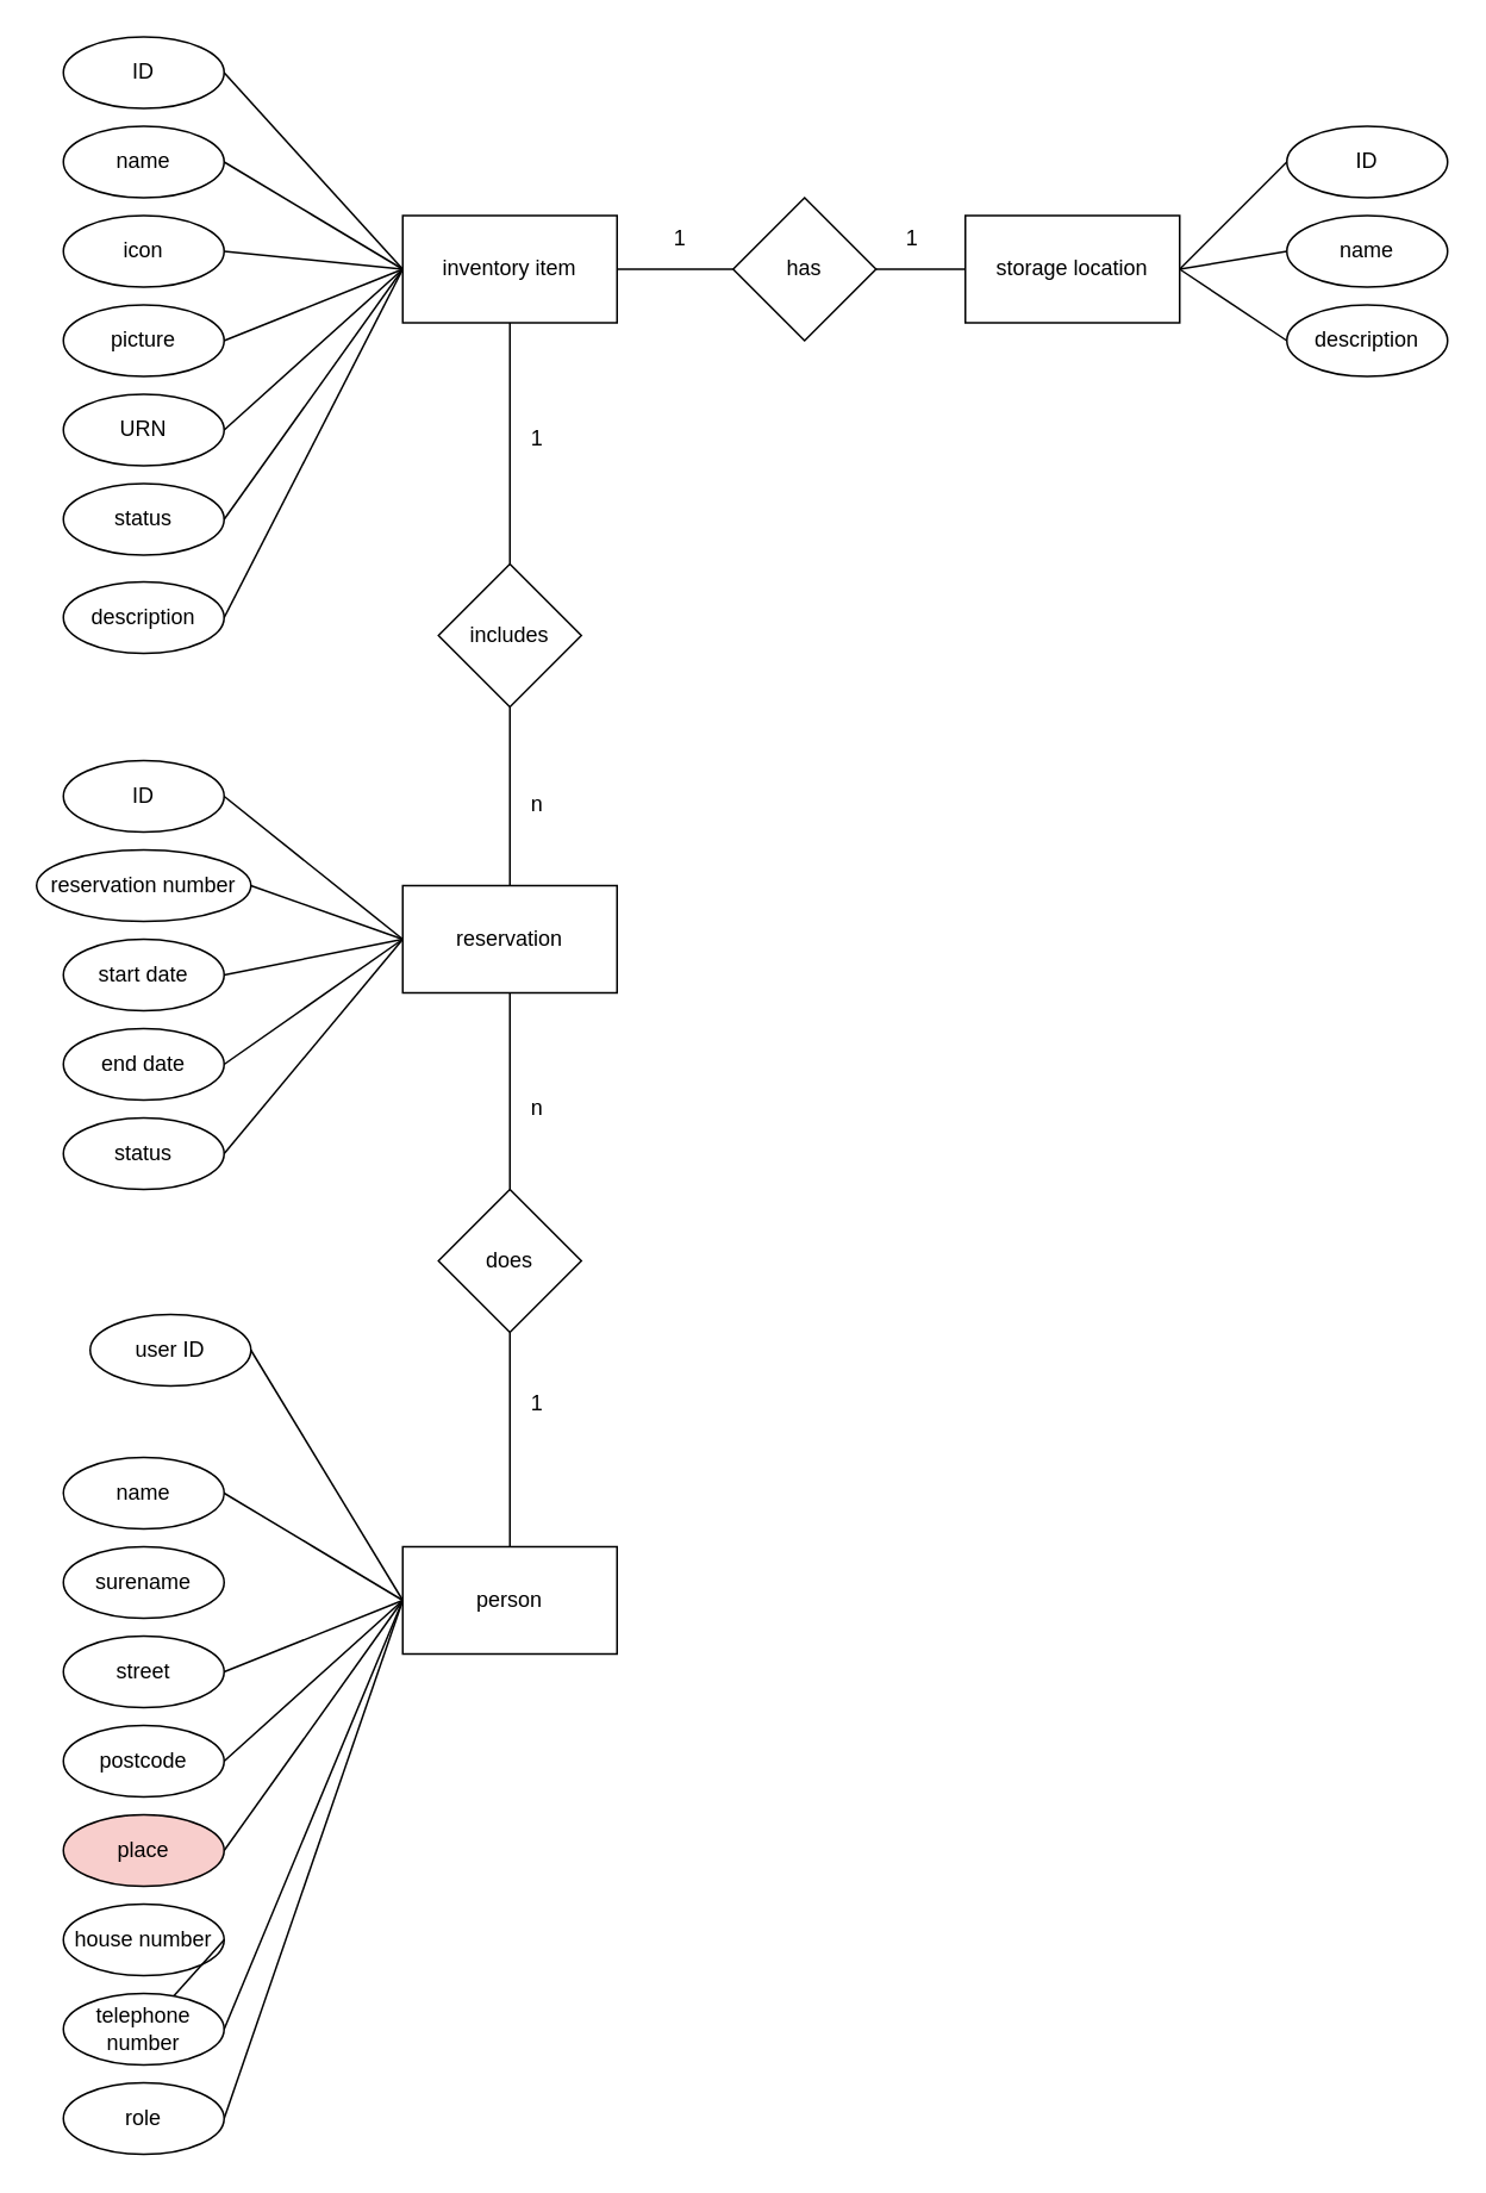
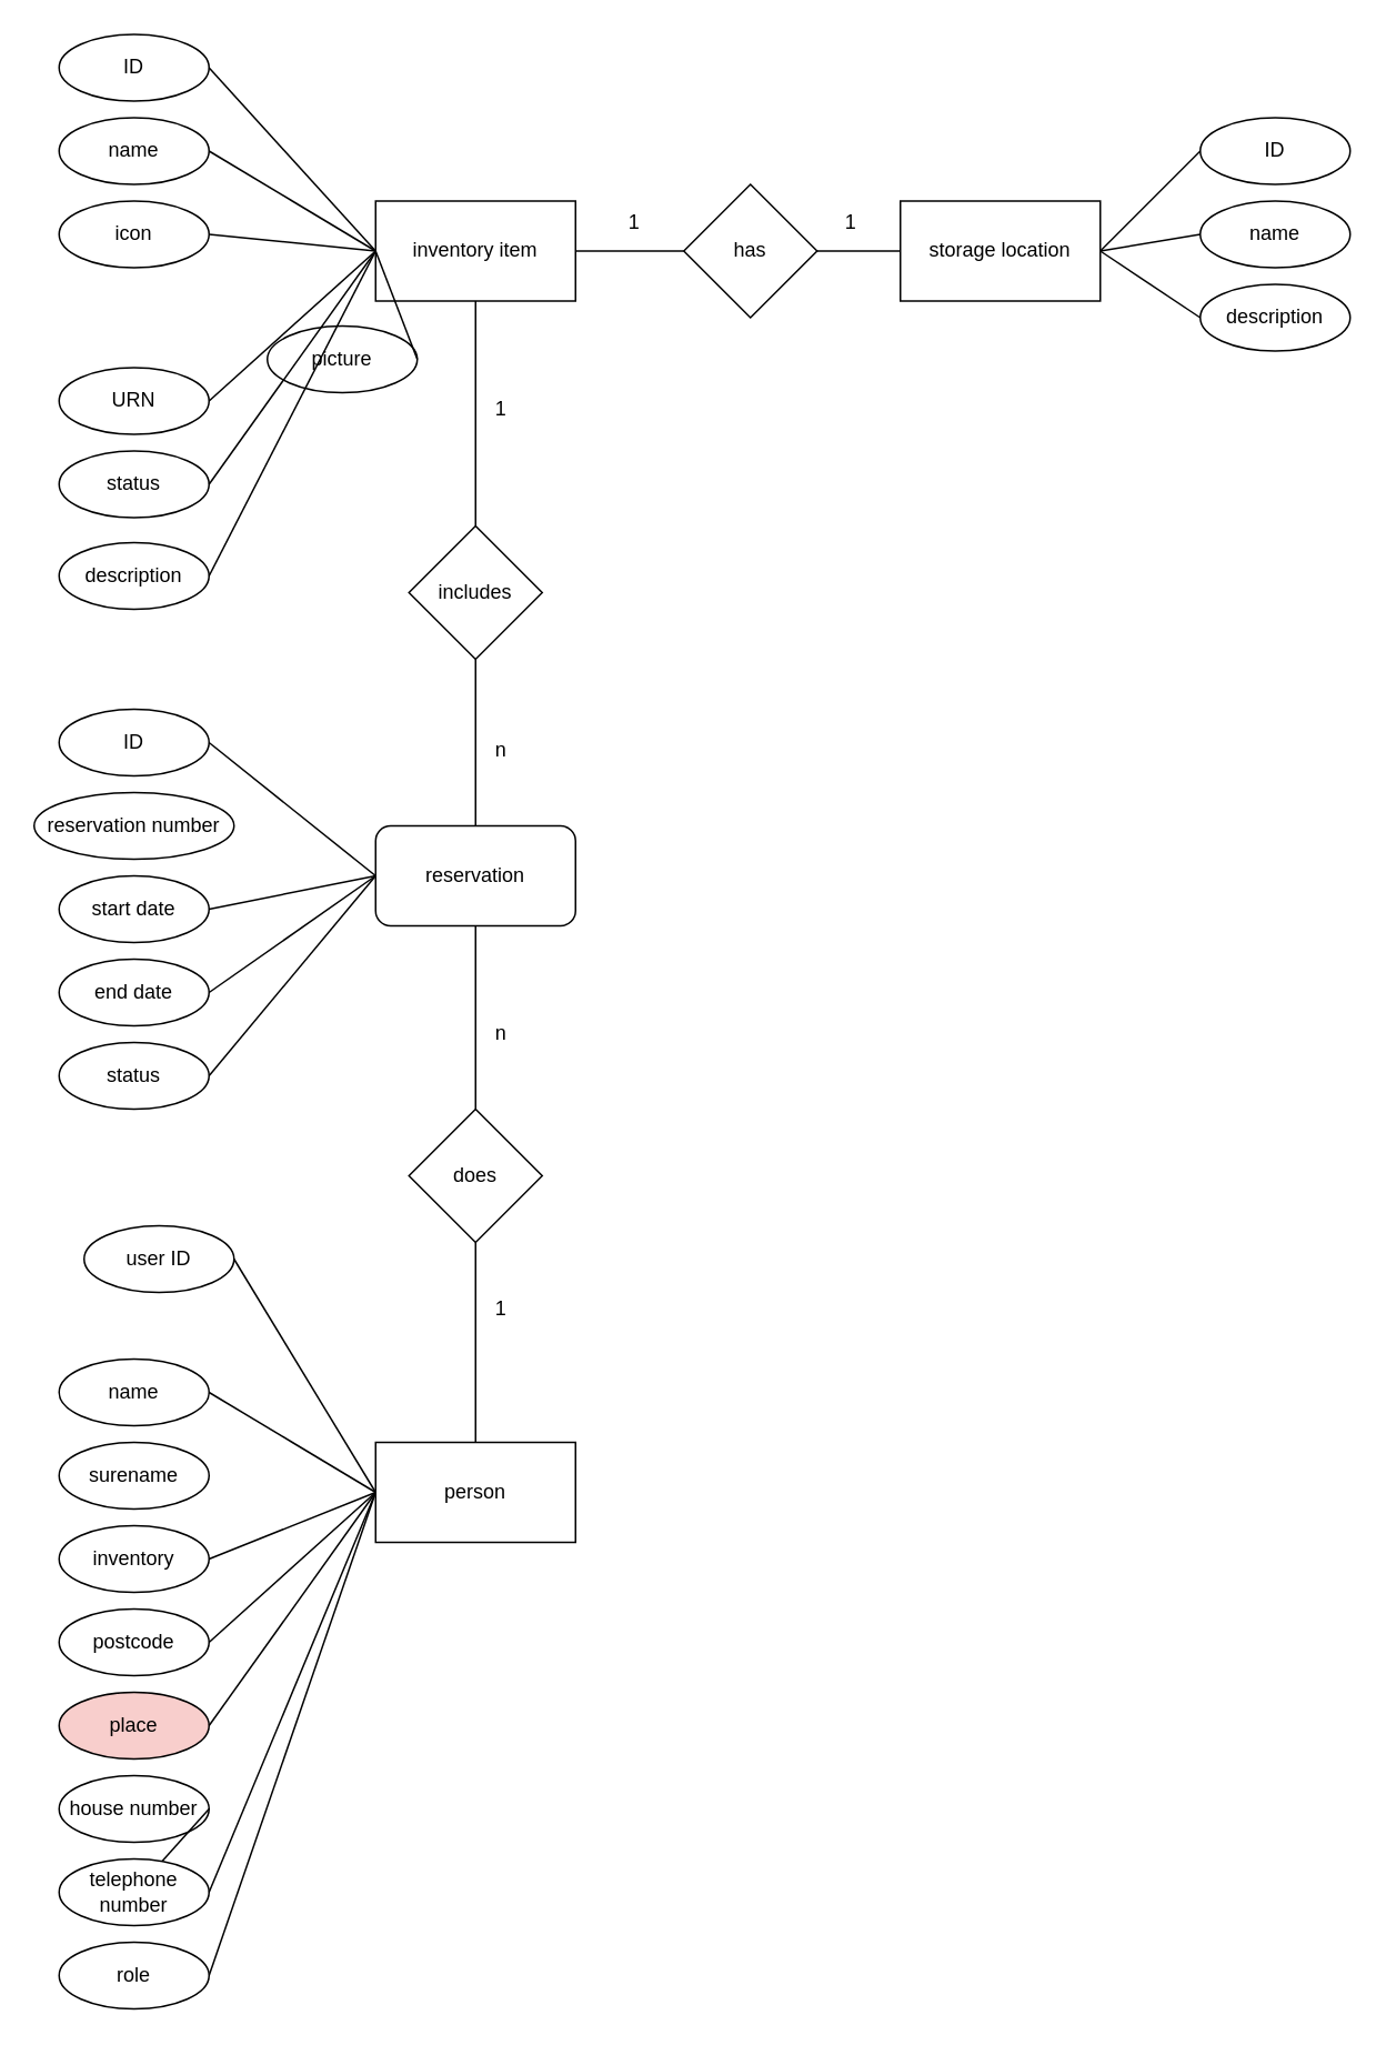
  <mxCell id="0" />
  <mxCell id="1" parent="0" />
  <mxCell id="2" value="inventory item" style="rounded=0;whiteSpace=wrap;html=1;" parent="1" vertex="1"><mxGeometry x="225" y="120" width="120" height="60" as="geometry" /></mxCell>
  <mxCell id="3" value="ID" style="ellipse;whiteSpace=wrap;html=1;" parent="1" vertex="1"><mxGeometry x="35" y="20" width="90" height="40" as="geometry" /></mxCell>
  <mxCell id="4" value="name" style="ellipse;whiteSpace=wrap;html=1;" parent="1" vertex="1"><mxGeometry x="35" y="70" width="90" height="40" as="geometry" /></mxCell>
  <mxCell id="5" value="icon" style="ellipse;whiteSpace=wrap;html=1;" parent="1" vertex="1"><mxGeometry x="35" y="120" width="90" height="40" as="geometry" /></mxCell>
- <mxCell id="6" value="picture" style="ellipse;whiteSpace=wrap;html=1;" parent="1" vertex="1"><mxGeometry x="35" y="170" width="90" height="40" as="geometry" /></mxCell>
+ <mxCell id="6" value="picture" style="ellipse;whiteSpace=wrap;html=1;" parent="1" vertex="1"><mxGeometry x="160" y="195" width="90" height="40" as="geometry" /></mxCell>
  <mxCell id="7" value="URN" style="ellipse;whiteSpace=wrap;html=1;" parent="1" vertex="1"><mxGeometry x="35" y="220" width="90" height="40" as="geometry" /></mxCell>
  <mxCell id="8" value="status" style="ellipse;whiteSpace=wrap;html=1;" parent="1" vertex="1"><mxGeometry x="35" y="270" width="90" height="40" as="geometry" /></mxCell>
  <mxCell id="9" value="" style="endArrow=none;html=1;rounded=0;exitX=1;exitY=0.5;exitDx=0;exitDy=0;entryX=0;entryY=0.5;entryDx=0;entryDy=0;" parent="1" source="3" target="2" edge="1"><mxGeometry width="50" height="50" relative="1" as="geometry"><mxPoint x="285" y="260" as="sourcePoint" /><mxPoint x="335" y="210" as="targetPoint" /></mxGeometry></mxCell>
  <mxCell id="10" value="" style="endArrow=none;html=1;rounded=0;exitX=1;exitY=0.5;exitDx=0;exitDy=0;entryX=0;entryY=0.5;entryDx=0;entryDy=0;" parent="1" source="4" target="2" edge="1"><mxGeometry width="50" height="50" relative="1" as="geometry"><mxPoint x="285" y="260" as="sourcePoint" /><mxPoint x="225" y="150" as="targetPoint" /><Array as="points"><mxPoint x="175" y="120" /></Array></mxGeometry></mxCell>
  <mxCell id="11" value="" style="endArrow=none;html=1;rounded=0;entryX=1;entryY=0.5;entryDx=0;entryDy=0;exitX=0;exitY=0.5;exitDx=0;exitDy=0;" parent="1" source="2" target="5" edge="1"><mxGeometry width="50" height="50" relative="1" as="geometry"><mxPoint x="275" y="340" as="sourcePoint" /><mxPoint x="325" y="290" as="targetPoint" /></mxGeometry></mxCell>
  <mxCell id="12" value="" style="endArrow=none;html=1;rounded=0;exitX=1;exitY=0.5;exitDx=0;exitDy=0;entryX=0;entryY=0.5;entryDx=0;entryDy=0;" parent="1" source="6" target="2" edge="1"><mxGeometry width="50" height="50" relative="1" as="geometry"><mxPoint x="285" y="260" as="sourcePoint" /><mxPoint x="225" y="150" as="targetPoint" /></mxGeometry></mxCell>
  <mxCell id="13" value="" style="endArrow=none;html=1;rounded=0;exitX=1;exitY=0.5;exitDx=0;exitDy=0;entryX=0;entryY=0.5;entryDx=0;entryDy=0;" parent="1" source="7" target="2" edge="1"><mxGeometry width="50" height="50" relative="1" as="geometry"><mxPoint x="285" y="260" as="sourcePoint" /><mxPoint x="225" y="150" as="targetPoint" /></mxGeometry></mxCell>
  <mxCell id="14" value="" style="endArrow=none;html=1;rounded=0;exitX=1;exitY=0.5;exitDx=0;exitDy=0;entryX=0;entryY=0.5;entryDx=0;entryDy=0;" parent="1" source="8" target="2" edge="1"><mxGeometry width="50" height="50" relative="1" as="geometry"><mxPoint x="205" y="310" as="sourcePoint" /><mxPoint x="255" y="260" as="targetPoint" /></mxGeometry></mxCell>
- <mxCell id="15" value="reservation" style="rounded=0;whiteSpace=wrap;html=1;" parent="1" vertex="1"><mxGeometry x="225" y="495" width="120" height="60" as="geometry" /></mxCell>
+ <mxCell id="15" value="reservation" style="whiteSpace=wrap;html=1;rounded=1;" parent="1" vertex="1"><mxGeometry x="225" y="495" width="120" height="60" as="geometry" /></mxCell>
  <mxCell id="16" value="ID" style="ellipse;whiteSpace=wrap;html=1;" parent="1" vertex="1"><mxGeometry x="35" y="425" width="90" height="40" as="geometry" /></mxCell>
  <mxCell id="17" value="start date" style="ellipse;whiteSpace=wrap;html=1;" parent="1" vertex="1"><mxGeometry x="35" y="525" width="90" height="40" as="geometry" /></mxCell>
  <mxCell id="18" value="end date" style="ellipse;whiteSpace=wrap;html=1;" parent="1" vertex="1"><mxGeometry x="35" y="575" width="90" height="40" as="geometry" /></mxCell>
  <mxCell id="19" value="status" style="ellipse;whiteSpace=wrap;html=1;" parent="1" vertex="1"><mxGeometry x="35" y="625" width="90" height="40" as="geometry" /></mxCell>
  <mxCell id="20" value="" style="endArrow=none;html=1;rounded=0;exitX=1;exitY=0.5;exitDx=0;exitDy=0;entryX=0;entryY=0.5;entryDx=0;entryDy=0;" parent="1" source="16" target="15" edge="1"><mxGeometry width="50" height="50" relative="1" as="geometry"><mxPoint x="285" y="635" as="sourcePoint" /><mxPoint x="335" y="585" as="targetPoint" /></mxGeometry></mxCell>
  <mxCell id="21" value="" style="endArrow=none;html=1;rounded=0;exitX=1;exitY=0.5;exitDx=0;exitDy=0;entryX=0;entryY=0.5;entryDx=0;entryDy=0;" parent="1" source="17" target="15" edge="1"><mxGeometry width="50" height="50" relative="1" as="geometry"><mxPoint x="285" y="675" as="sourcePoint" /><mxPoint x="225" y="565" as="targetPoint" /><Array as="points" /></mxGeometry></mxCell>
  <mxCell id="22" value="" style="endArrow=none;html=1;rounded=0;entryX=1;entryY=0.5;entryDx=0;entryDy=0;exitX=0;exitY=0.5;exitDx=0;exitDy=0;" parent="1" source="15" target="18" edge="1"><mxGeometry width="50" height="50" relative="1" as="geometry"><mxPoint x="225" y="565" as="sourcePoint" /><mxPoint x="325" y="705" as="targetPoint" /></mxGeometry></mxCell>
  <mxCell id="23" value="" style="endArrow=none;html=1;rounded=0;exitX=1;exitY=0.5;exitDx=0;exitDy=0;entryX=0;entryY=0.5;entryDx=0;entryDy=0;" parent="1" source="19" target="15" edge="1"><mxGeometry width="50" height="50" relative="1" as="geometry"><mxPoint x="285" y="675" as="sourcePoint" /><mxPoint x="225" y="565" as="targetPoint" /></mxGeometry></mxCell>
  <mxCell id="24" value="person" style="rounded=0;whiteSpace=wrap;html=1;" parent="1" vertex="1"><mxGeometry x="225" y="865" width="120" height="60" as="geometry" /></mxCell>
  <mxCell id="25" value="user ID" style="ellipse;whiteSpace=wrap;html=1;" parent="1" vertex="1"><mxGeometry x="50" y="735" width="90" height="40" as="geometry" /></mxCell>
  <mxCell id="26" value="name" style="ellipse;whiteSpace=wrap;html=1;" parent="1" vertex="1"><mxGeometry x="35" y="815" width="90" height="40" as="geometry" /></mxCell>
  <mxCell id="27" value="surename" style="ellipse;whiteSpace=wrap;html=1;" parent="1" vertex="1"><mxGeometry x="35" y="865" width="90" height="40" as="geometry" /></mxCell>
- <mxCell id="28" value="street" style="ellipse;whiteSpace=wrap;html=1;" parent="1" vertex="1"><mxGeometry x="35" y="915" width="90" height="40" as="geometry" /></mxCell>
+ <mxCell id="28" value="inventory" style="ellipse;whiteSpace=wrap;html=1;" parent="1" vertex="1"><mxGeometry x="35" y="915" width="90" height="40" as="geometry" /></mxCell>
  <mxCell id="29" value="postcode" style="ellipse;whiteSpace=wrap;html=1;" parent="1" vertex="1"><mxGeometry x="35" y="965" width="90" height="40" as="geometry" /></mxCell>
  <mxCell id="30" value="place" style="ellipse;whiteSpace=wrap;html=1;fillColor=#f8cecc;" parent="1" vertex="1"><mxGeometry x="35" y="1015" width="90" height="40" as="geometry" /></mxCell>
  <mxCell id="31" value="" style="endArrow=none;html=1;rounded=0;exitX=1;exitY=0.5;exitDx=0;exitDy=0;entryX=0;entryY=0.5;entryDx=0;entryDy=0;" parent="1" source="25" target="24" edge="1"><mxGeometry width="50" height="50" relative="1" as="geometry"><mxPoint x="285" y="1005" as="sourcePoint" /><mxPoint x="335" y="955" as="targetPoint" /></mxGeometry></mxCell>
  <mxCell id="32" value="" style="endArrow=none;html=1;rounded=0;exitX=1;exitY=0.5;exitDx=0;exitDy=0;entryX=0;entryY=0.5;entryDx=0;entryDy=0;" parent="1" source="26" target="24" edge="1"><mxGeometry width="50" height="50" relative="1" as="geometry"><mxPoint x="285" y="1005" as="sourcePoint" /><mxPoint x="225" y="895" as="targetPoint" /><Array as="points"><mxPoint x="175" y="865" /></Array></mxGeometry></mxCell>
  <mxCell id="33" value="" style="endArrow=none;html=1;rounded=0;exitX=1;exitY=0.5;exitDx=0;exitDy=0;entryX=0;entryY=0.5;entryDx=0;entryDy=0;" parent="1" source="28" target="24" edge="1"><mxGeometry width="50" height="50" relative="1" as="geometry"><mxPoint x="285" y="1005" as="sourcePoint" /><mxPoint x="225" y="895" as="targetPoint" /></mxGeometry></mxCell>
  <mxCell id="34" value="" style="endArrow=none;html=1;rounded=0;exitX=1;exitY=0.5;exitDx=0;exitDy=0;entryX=0;entryY=0.5;entryDx=0;entryDy=0;" parent="1" source="29" target="24" edge="1"><mxGeometry width="50" height="50" relative="1" as="geometry"><mxPoint x="285" y="1005" as="sourcePoint" /><mxPoint x="225" y="895" as="targetPoint" /></mxGeometry></mxCell>
  <mxCell id="35" value="" style="endArrow=none;html=1;rounded=0;exitX=1;exitY=0.5;exitDx=0;exitDy=0;entryX=0;entryY=0.5;entryDx=0;entryDy=0;" parent="1" source="30" target="24" edge="1"><mxGeometry width="50" height="50" relative="1" as="geometry"><mxPoint x="205" y="1055" as="sourcePoint" /><mxPoint x="255" y="1005" as="targetPoint" /></mxGeometry></mxCell>
  <mxCell id="36" value="house number" style="ellipse;whiteSpace=wrap;html=1;" parent="1" vertex="1"><mxGeometry x="35" y="1065" width="90" height="40" as="geometry" /></mxCell>
  <mxCell id="37" value="telephone number" style="ellipse;whiteSpace=wrap;html=1;" parent="1" vertex="1"><mxGeometry x="35" y="1115" width="90" height="40" as="geometry" /></mxCell>
  <mxCell id="38" value="" style="endArrow=none;html=1;rounded=0;exitX=1;exitY=0.5;exitDx=0;exitDy=0;" parent="1" source="36" target="37" edge="1"><mxGeometry width="50" height="50" relative="1" as="geometry"><mxPoint x="145" y="1095" as="sourcePoint" /><mxPoint x="195" y="1045" as="targetPoint" /></mxGeometry></mxCell>
  <mxCell id="39" value="" style="endArrow=none;html=1;rounded=0;exitX=1;exitY=0.5;exitDx=0;exitDy=0;" parent="1" source="37" edge="1"><mxGeometry width="50" height="50" relative="1" as="geometry"><mxPoint x="145" y="1095" as="sourcePoint" /><mxPoint x="225" y="895" as="targetPoint" /></mxGeometry></mxCell>
  <mxCell id="40" value="storage location" style="rounded=0;whiteSpace=wrap;html=1;" parent="1" vertex="1"><mxGeometry x="540" y="120" width="120" height="60" as="geometry" /></mxCell>
  <mxCell id="41" value="ID" style="ellipse;whiteSpace=wrap;html=1;" parent="1" vertex="1"><mxGeometry x="720" y="70" width="90" height="40" as="geometry" /></mxCell>
  <mxCell id="42" value="name" style="ellipse;whiteSpace=wrap;html=1;" parent="1" vertex="1"><mxGeometry x="720" y="120" width="90" height="40" as="geometry" /></mxCell>
  <mxCell id="43" value="description" style="ellipse;whiteSpace=wrap;html=1;" parent="1" vertex="1"><mxGeometry x="720" y="170" width="90" height="40" as="geometry" /></mxCell>
  <mxCell id="44" value="" style="endArrow=none;html=1;rounded=0;exitX=0;exitY=0.5;exitDx=0;exitDy=0;entryX=1;entryY=0.5;entryDx=0;entryDy=0;" parent="1" source="41" target="40" edge="1"><mxGeometry width="50" height="50" relative="1" as="geometry"><mxPoint x="970" y="310" as="sourcePoint" /><mxPoint x="910" y="200" as="targetPoint" /></mxGeometry></mxCell>
  <mxCell id="45" value="" style="endArrow=none;html=1;rounded=0;exitX=0;exitY=0.5;exitDx=0;exitDy=0;entryX=1;entryY=0.5;entryDx=0;entryDy=0;" parent="1" source="42" target="40" edge="1"><mxGeometry width="50" height="50" relative="1" as="geometry"><mxPoint x="970" y="310" as="sourcePoint" /><mxPoint x="910" y="200" as="targetPoint" /><Array as="points" /></mxGeometry></mxCell>
  <mxCell id="46" value="" style="endArrow=none;html=1;rounded=0;entryX=1;entryY=0.5;entryDx=0;entryDy=0;exitX=0;exitY=0.5;exitDx=0;exitDy=0;" parent="1" source="43" target="40" edge="1"><mxGeometry width="50" height="50" relative="1" as="geometry"><mxPoint x="910" y="200" as="sourcePoint" /><mxPoint x="1010" y="340" as="targetPoint" /></mxGeometry></mxCell>
  <mxCell id="47" value="includes" style="rhombus;whiteSpace=wrap;html=1;" parent="1" vertex="1"><mxGeometry x="245" y="315" width="80" height="80" as="geometry" /></mxCell>
  <mxCell id="48" value="" style="endArrow=none;html=1;rounded=0;entryX=0.5;entryY=1;entryDx=0;entryDy=0;exitX=0.5;exitY=0;exitDx=0;exitDy=0;" parent="1" source="47" target="2" edge="1"><mxGeometry width="50" height="50" relative="1" as="geometry"><mxPoint x="285" y="290" as="sourcePoint" /><mxPoint x="380" y="330" as="targetPoint" /></mxGeometry></mxCell>
  <mxCell id="49" value="" style="endArrow=none;html=1;rounded=0;exitX=0.5;exitY=1;exitDx=0;exitDy=0;entryX=0.5;entryY=0;entryDx=0;entryDy=0;" parent="1" source="47" target="15" edge="1"><mxGeometry width="50" height="50" relative="1" as="geometry"><mxPoint x="190" y="355" as="sourcePoint" /><mxPoint x="430" y="245" as="targetPoint" /></mxGeometry></mxCell>
  <mxCell id="50" value="n" style="text;html=1;align=center;verticalAlign=middle;resizable=0;points=[];autosize=1;strokeColor=none;fillColor=none;" parent="1" vertex="1"><mxGeometry x="285" y="435" width="30" height="30" as="geometry" /></mxCell>
  <mxCell id="51" value="1" style="text;html=1;align=center;verticalAlign=middle;resizable=0;points=[];autosize=1;strokeColor=none;fillColor=none;" parent="1" vertex="1"><mxGeometry x="285" y="230" width="30" height="30" as="geometry" /></mxCell>
  <mxCell id="52" value="does" style="rhombus;whiteSpace=wrap;html=1;" parent="1" vertex="1"><mxGeometry x="245" y="665" width="80" height="80" as="geometry" /></mxCell>
  <mxCell id="53" value="" style="endArrow=none;html=1;rounded=0;exitX=0.5;exitY=0;exitDx=0;exitDy=0;entryX=0.5;entryY=1;entryDx=0;entryDy=0;" parent="1" source="52" target="15" edge="1"><mxGeometry width="50" height="50" relative="1" as="geometry"><mxPoint x="330" y="705" as="sourcePoint" /><mxPoint x="285" y="555" as="targetPoint" /></mxGeometry></mxCell>
  <mxCell id="54" value="1" style="text;html=1;align=center;verticalAlign=middle;resizable=0;points=[];autosize=1;strokeColor=none;fillColor=none;" parent="1" vertex="1"><mxGeometry x="285" y="770" width="30" height="30" as="geometry" /></mxCell>
  <mxCell id="55" value="n" style="text;html=1;align=center;verticalAlign=middle;resizable=0;points=[];autosize=1;strokeColor=none;fillColor=none;" parent="1" vertex="1"><mxGeometry x="285" y="605" width="30" height="30" as="geometry" /></mxCell>
  <mxCell id="56" value="" style="endArrow=none;html=1;rounded=0;exitX=0.5;exitY=1;exitDx=0;exitDy=0;entryX=0.5;entryY=0;entryDx=0;entryDy=0;" parent="1" source="52" target="24" edge="1"><mxGeometry width="50" height="50" relative="1" as="geometry"><mxPoint x="295" y="765" as="sourcePoint" /><mxPoint x="345" y="715" as="targetPoint" /></mxGeometry></mxCell>
  <mxCell id="57" value="has" style="rhombus;whiteSpace=wrap;html=1;" parent="1" vertex="1"><mxGeometry x="410" y="110" width="80" height="80" as="geometry" /></mxCell>
  <mxCell id="58" value="" style="endArrow=none;html=1;rounded=0;exitX=1;exitY=0.5;exitDx=0;exitDy=0;entryX=0;entryY=0.5;entryDx=0;entryDy=0;" parent="1" source="57" target="40" edge="1"><mxGeometry width="50" height="50" relative="1" as="geometry"><mxPoint x="390" y="280" as="sourcePoint" /><mxPoint x="440" y="230" as="targetPoint" /></mxGeometry></mxCell>
  <mxCell id="59" value="" style="endArrow=none;html=1;rounded=0;exitX=1;exitY=0.5;exitDx=0;exitDy=0;" parent="1" source="2" target="57" edge="1"><mxGeometry width="50" height="50" relative="1" as="geometry"><mxPoint x="385" y="305" as="sourcePoint" /><mxPoint x="435" y="255" as="targetPoint" /></mxGeometry></mxCell>
  <mxCell id="60" value="1" style="text;html=1;align=center;verticalAlign=middle;resizable=0;points=[];autosize=1;strokeColor=none;fillColor=none;" parent="1" vertex="1"><mxGeometry x="365" y="118" width="30" height="30" as="geometry" /></mxCell>
  <mxCell id="61" value="1" style="text;html=1;align=center;verticalAlign=middle;resizable=0;points=[];autosize=1;strokeColor=none;fillColor=none;" parent="1" vertex="1"><mxGeometry x="495" y="118" width="30" height="30" as="geometry" /></mxCell>
  <mxCell id="62" value="description" style="ellipse;whiteSpace=wrap;html=1;" vertex="1" parent="1"><mxGeometry x="35" y="325" width="90" height="40" as="geometry" /></mxCell>
  <mxCell id="63" value="" style="endArrow=none;html=1;rounded=0;exitX=1;exitY=0.5;exitDx=0;exitDy=0;entryX=0;entryY=0.5;entryDx=0;entryDy=0;" edge="1" parent="1" source="62" target="2"><mxGeometry width="50" height="50" relative="1" as="geometry"><mxPoint x="135" y="300" as="sourcePoint" /><mxPoint x="235" y="160" as="targetPoint" /></mxGeometry></mxCell>
  <mxCell id="64" value="" style="endArrow=none;html=1;rounded=0;exitX=1;exitY=0.5;exitDx=0;exitDy=0;" edge="1" parent="1" source="65"><mxGeometry width="50" height="50" relative="1" as="geometry"><mxPoint x="115" y="1215" as="sourcePoint" /><mxPoint x="225" y="895" as="targetPoint" /></mxGeometry></mxCell>
  <mxCell id="65" value="role" style="ellipse;whiteSpace=wrap;html=1;" vertex="1" parent="1"><mxGeometry x="35" y="1165" width="90" height="40" as="geometry" /></mxCell>
  <mxCell id="66" value="reservation number" style="ellipse;whiteSpace=wrap;html=1;" vertex="1" parent="1"><mxGeometry x="20" y="475" width="120" height="40" as="geometry" /></mxCell>
- <mxCell id="67" value="" style="endArrow=none;html=1;rounded=0;exitX=1;exitY=0.5;exitDx=0;exitDy=0;entryX=0;entryY=0.5;entryDx=0;entryDy=0;" edge="1" parent="1" source="66" target="15"><mxGeometry width="50" height="50" relative="1" as="geometry"><mxPoint x="285" y="625" as="sourcePoint" /><mxPoint x="225" y="475" as="targetPoint" /><Array as="points" /></mxGeometry></mxCell>
